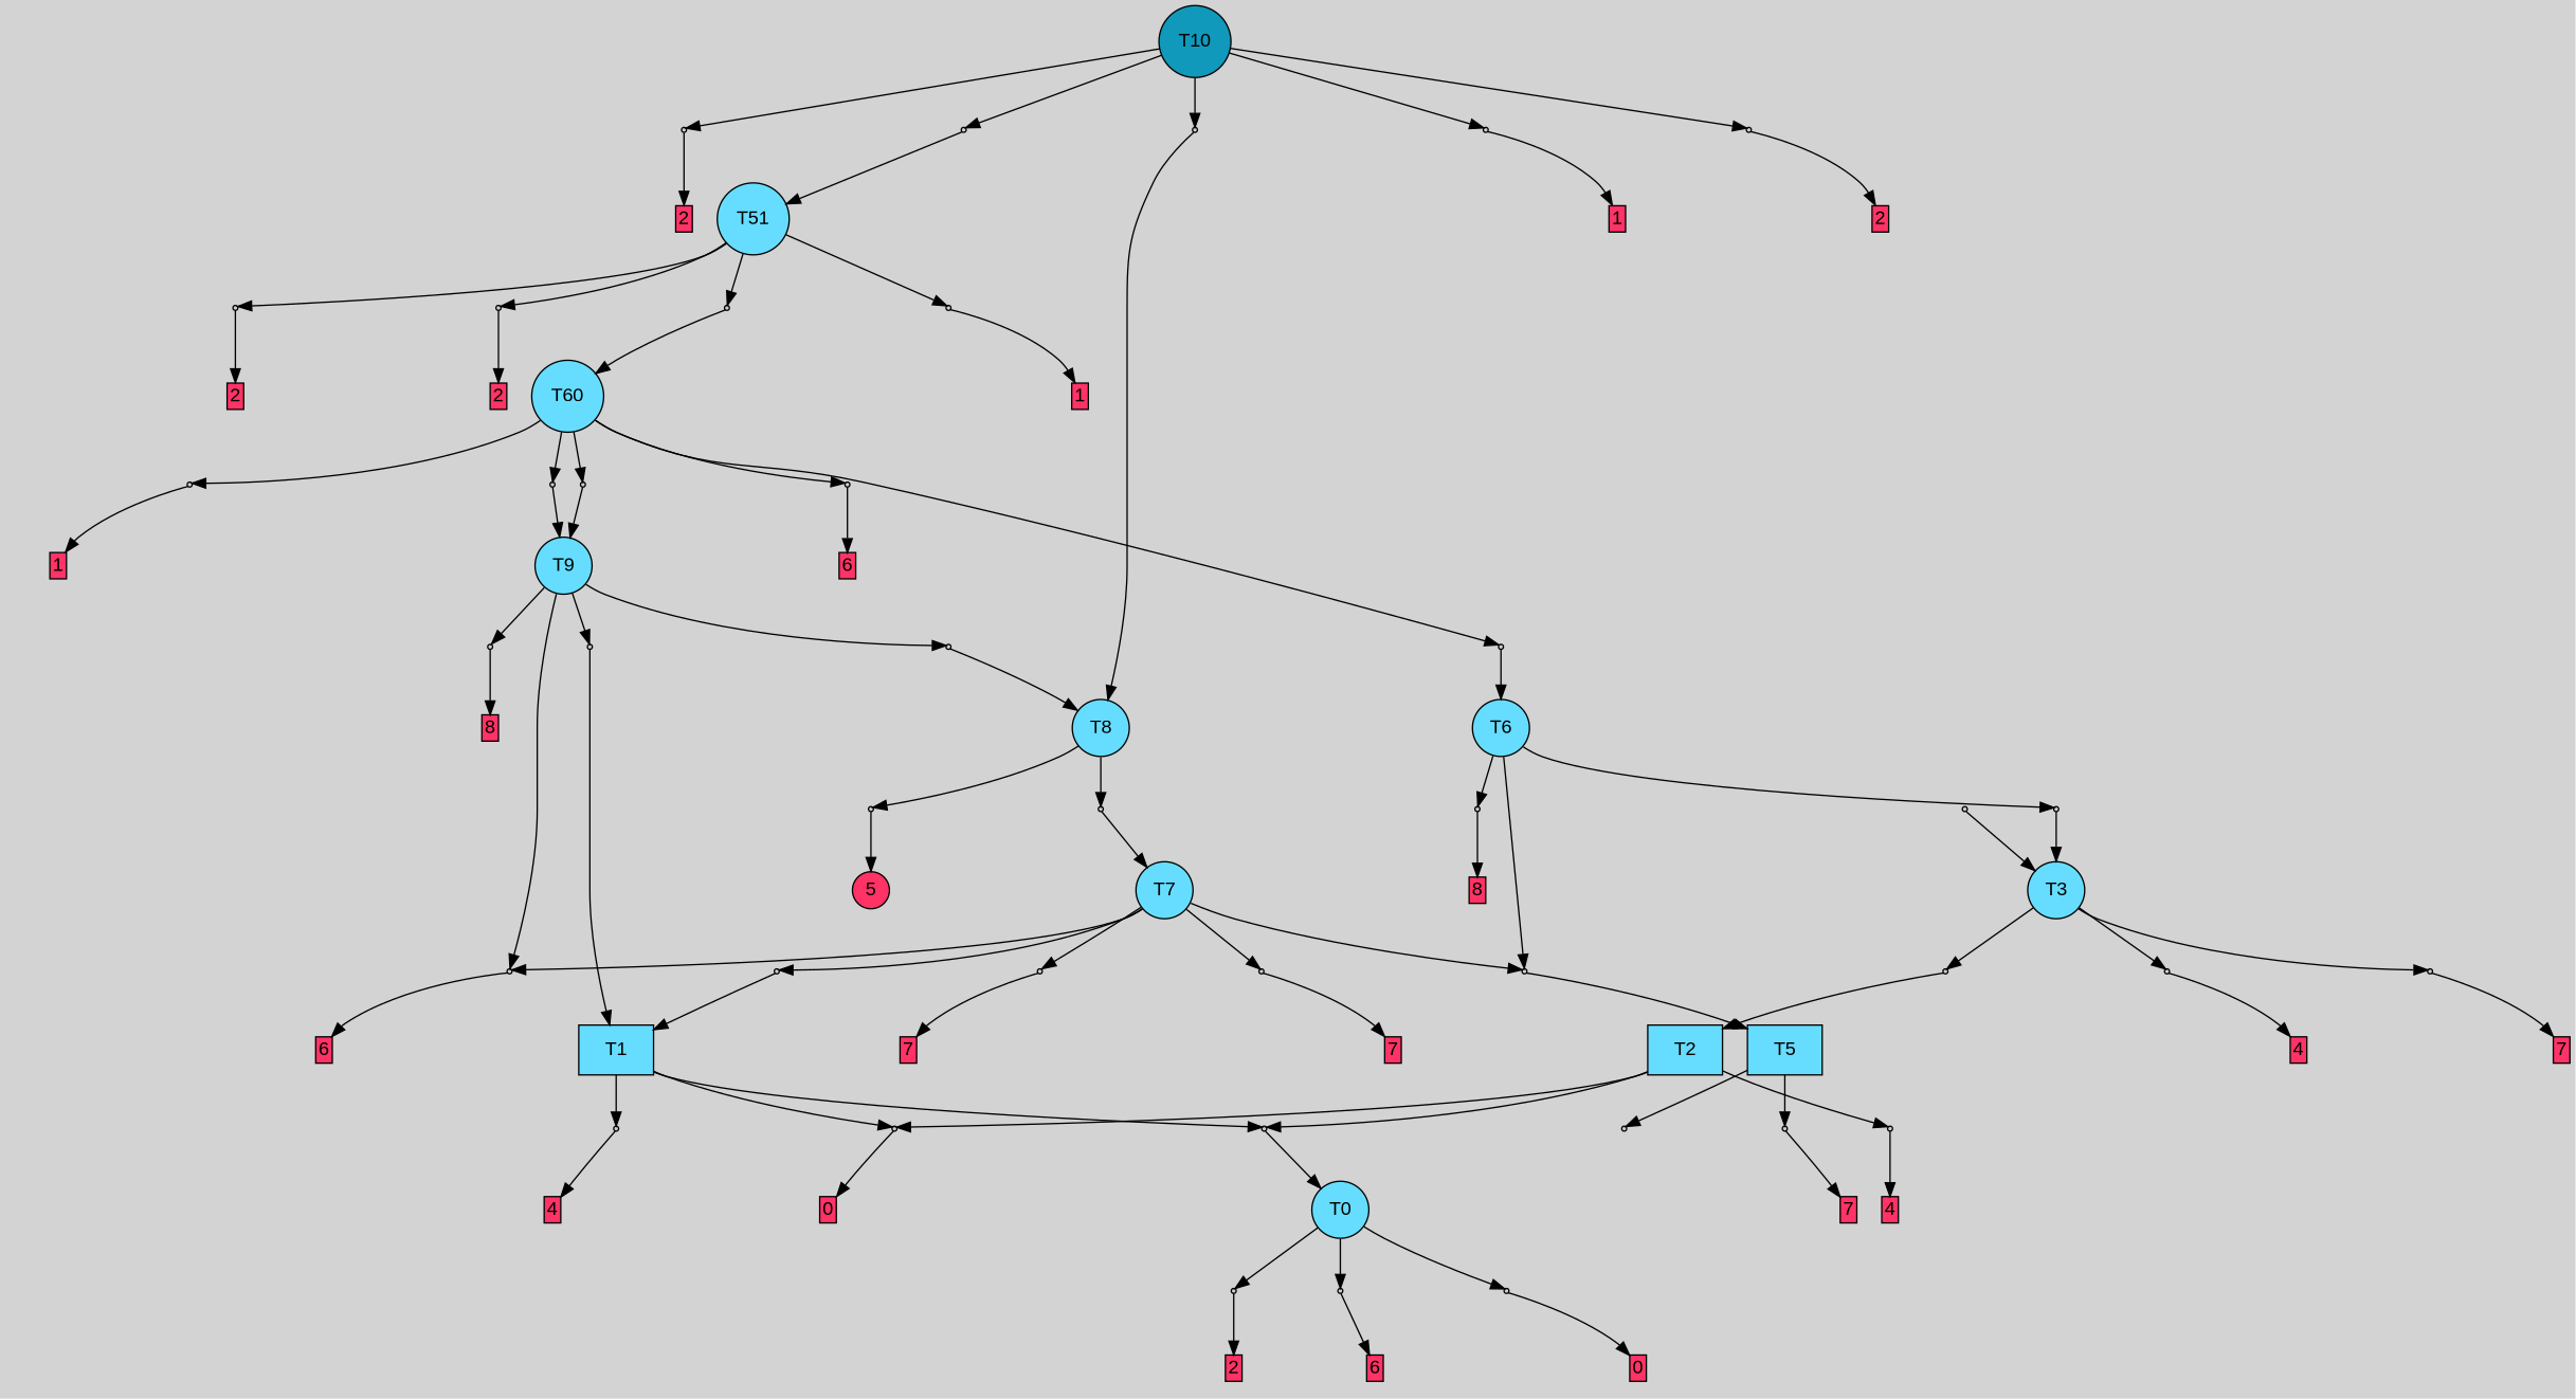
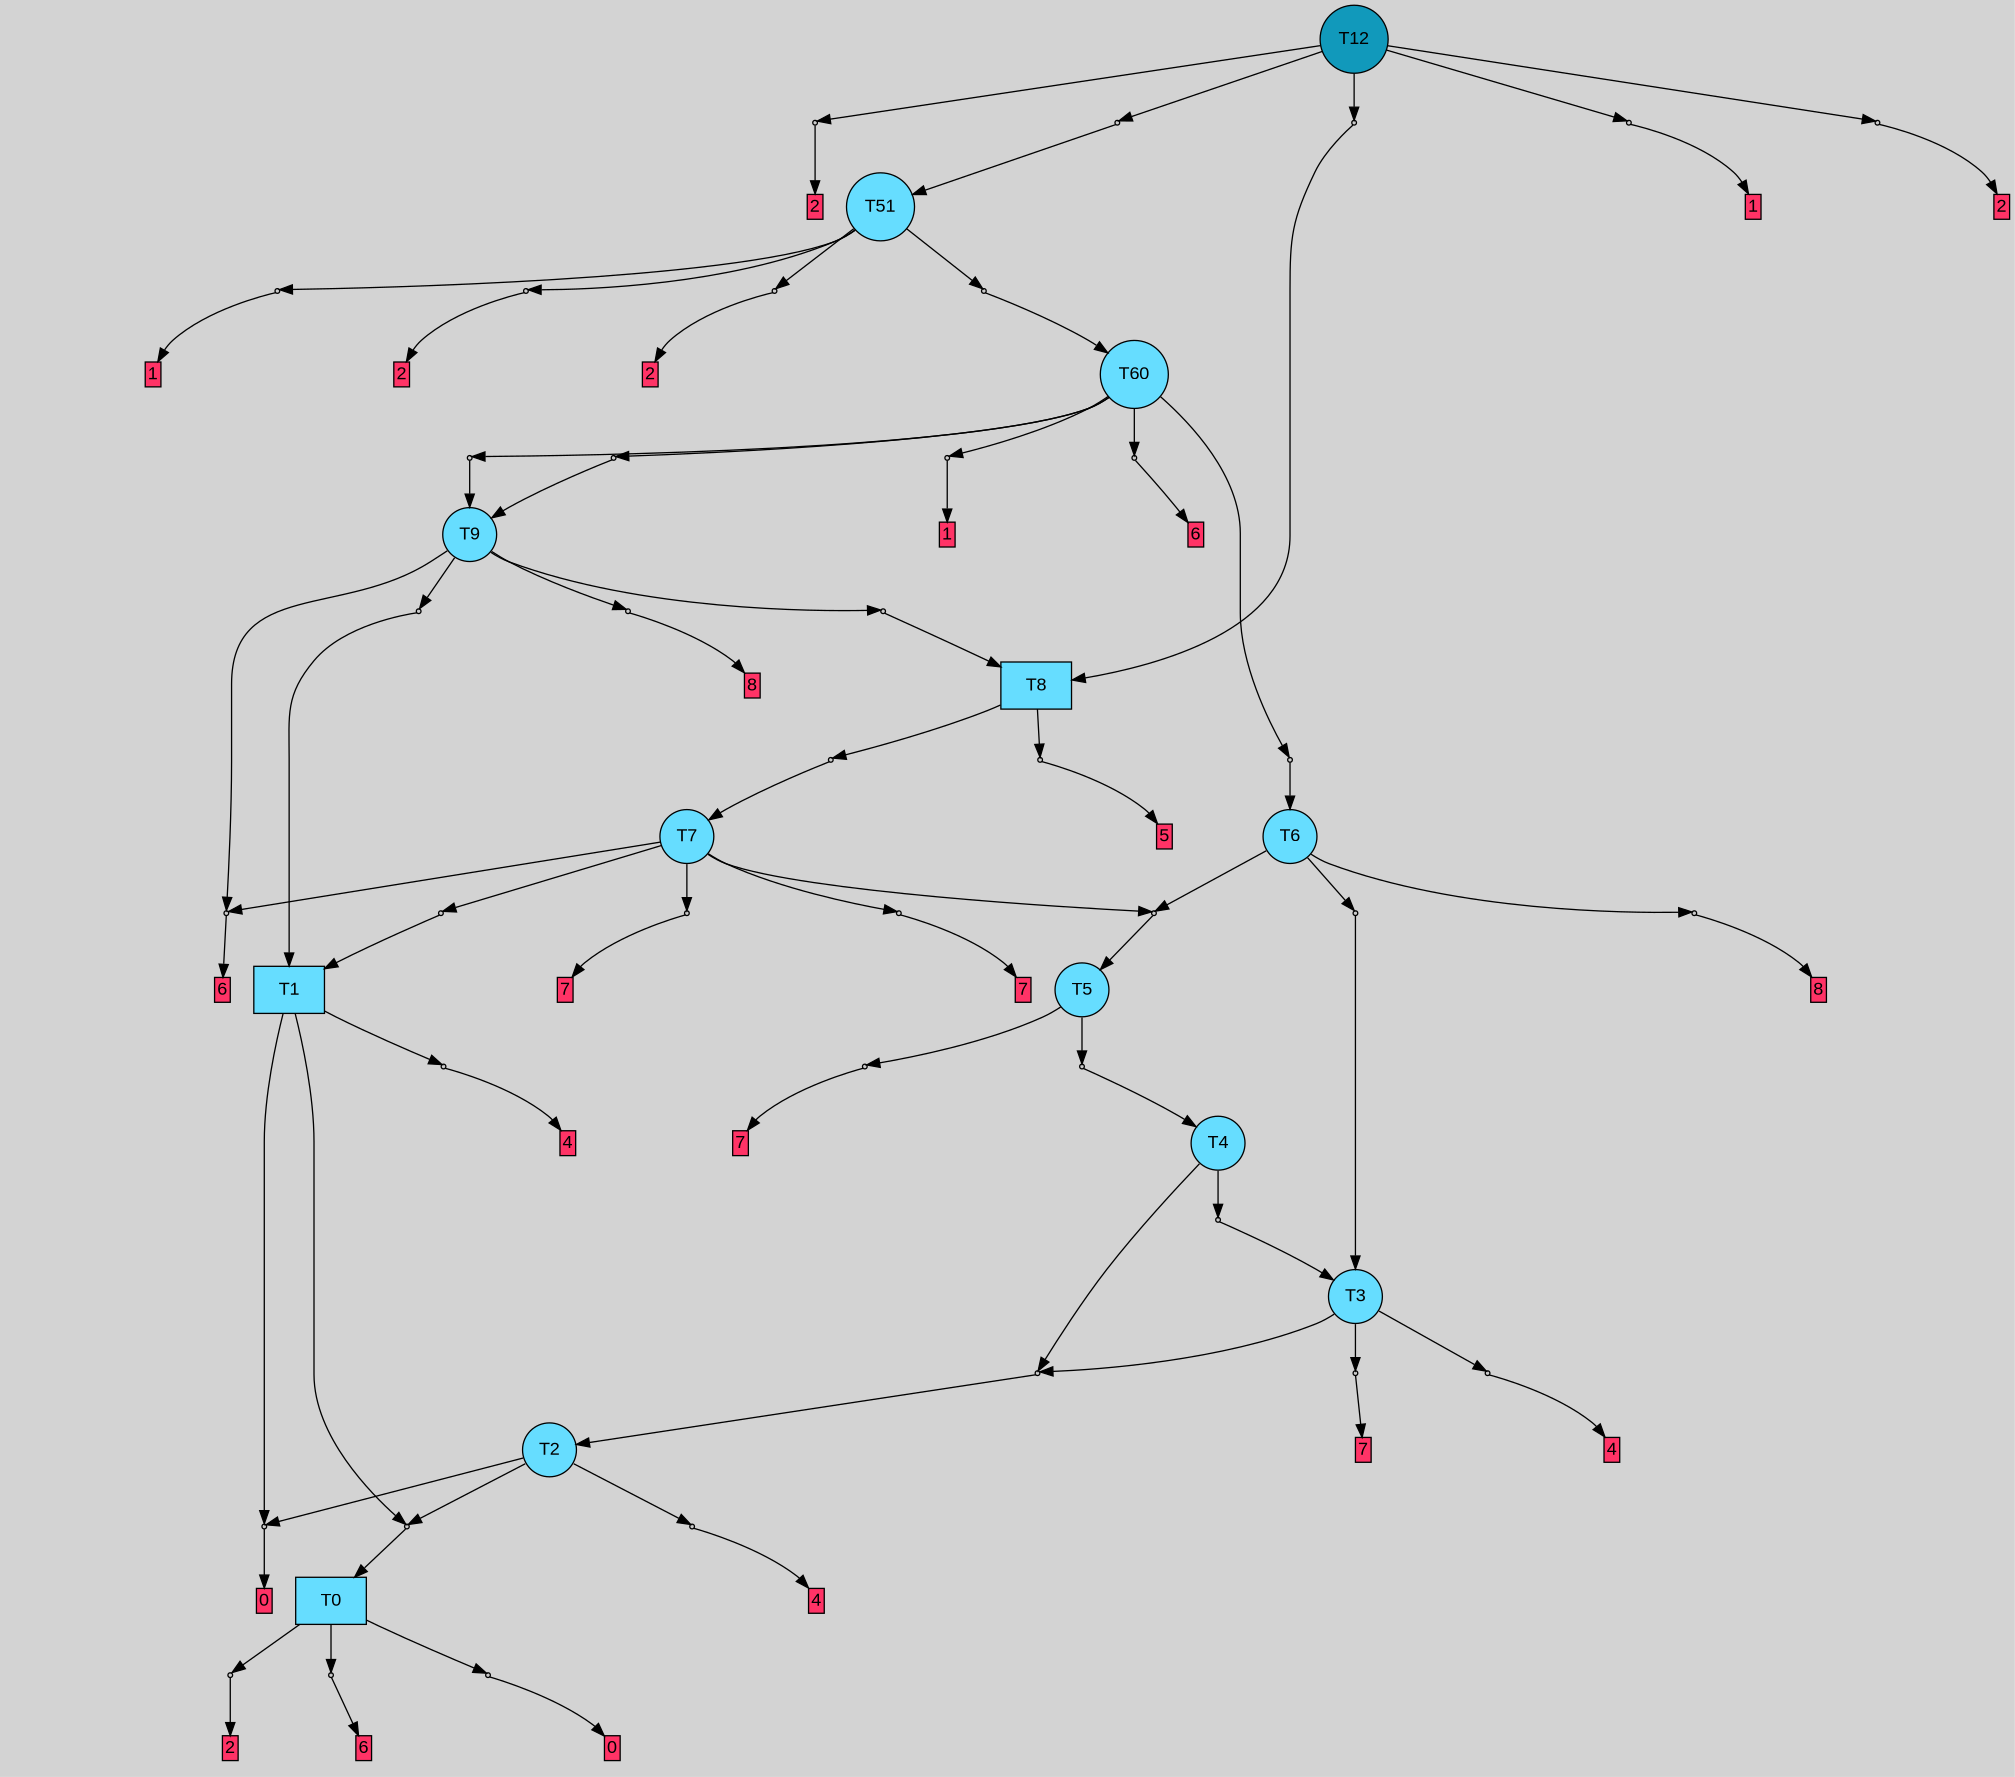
  digraph {
    bgcolor=lightgray
    fontname="Liberation Sans"
    node [fontname="Liberation Sans" shape=box style=filled]
    edge [fontname="Liberation Sans"]
-   T12 [fillcolor="#1199bb" shape=circle label=T10]
+   T12 [fillcolor="#1199bb" shape=circle]
    P34 [fillcolor="#cccccc" shape=point]
    P35 [fillcolor="#cccccc" shape=point]
    P36 [fillcolor="#cccccc" shape=point]
    P37 [fillcolor="#cccccc" shape=point]
    P38 [fillcolor="#cccccc" shape=point]
-   T0 [fillcolor="#66ddff" shape=circle]
+   T0 [fillcolor="#66ddff"]
    P0 [fillcolor="#cccccc" shape=point]
    P1 [fillcolor="#cccccc" shape=point]
    P2 [fillcolor="#cccccc" shape=point]
    n11 [label="4|0&1|2#2|2#1|6#3|5&#92;n" style=invis]
    n12 [fillcolor="#ff3366" height=0 label=2 margin=0.03 width=0]
    I1 [style=invis]
    n14 [fillcolor="#ff3366" height=0 label=6 margin=0.03 width=0]
    n15 [label="0|0&3|5#1|4#2|5#2|2&#92;n" style=invis]
    n16 [fillcolor="#ff3366" height=0 label=0 margin=0.03 width=0]
    T1 [fillcolor="#66ddff"]
    P3 [fillcolor="#cccccc" shape=point]
    P4 [fillcolor="#cccccc" shape=point]
    P5 [fillcolor="#cccccc" shape=point]
    n21 [label="0|0&3|5#1|0#2|3#2|2&#92;n" style=invis]
    n22 [fillcolor="#ff3366" height=0 label=0 margin=0.03 width=0]
    n23 [label="4|2&3|5#3|1#2|3#3|6&#92;n3|0&0|2#0|3#4|5#2|4&#92;n" style=invis]
    n24 [label="6|0&0|4#0|5#2|1#2|0&#92;n" style=invis]
    n25 [fillcolor="#ff3366" height=0 label=4 margin=0.03 width=0]
-   T2 [fillcolor="#66ddff"]
+   T2 [fillcolor="#66ddff" shape=circle]
    P6 [fillcolor="#cccccc" shape=point]
    n28 [label="6|0&0|4#0|5#2|1#2|0&#92;n" style=invis]
    n29 [fillcolor="#ff3366" height=0 label=4 margin=0.03 width=0]
    T3 [fillcolor="#66ddff" shape=circle]
    P7 [fillcolor="#cccccc" shape=point]
    P8 [fillcolor="#cccccc" shape=point]
    P9 [fillcolor="#cccccc" shape=point]
    n34 [label="1|0&4|3#0|0#0|6#1|0&#92;n" style=invis]
    n35 [fillcolor="#ff3366" height=0 label=4 margin=0.03 width=0]
    n36 [label="0|0&4|0#0|3#1|4#1|5&#92;n" style=invis]
    n37 [label="2|3&4|6#3|1#0|1#2|0&#92;n1|0&2|4#0|3#2|2#3|4&#92;n" style=invis]
    n38 [fillcolor="#ff3366" height=0 label=7 margin=0.03 width=0]
+   T4 [fillcolor="#66ddff" shape=circle]
    P10 [fillcolor="#cccccc" shape=point]
    n41 [label="5|1&0|0#0|6#0|0#3|2&#92;n1|0&4|7#0|1#1|3#1|4&#92;n" style=invis]
-   T5 [fillcolor="#66ddff"]
+   T5 [fillcolor="#66ddff" shape=circle]
    P11 [fillcolor="#cccccc" shape=point]
    P12 [fillcolor="#cccccc" shape=point]
    n45 [label="2|3&4|6#3|1#0|6#2|0&#92;n1|0&2|4#0|3#2|2#3|4&#92;n" style=invis]
    n46 [fillcolor="#ff3366" height=0 label=7 margin=0.03 width=0]
    n47 [label="1|0&4|3#0|0#0|6#1|0&#92;n" style=invis]
    T6 [fillcolor="#66ddff" shape=circle]
    P13 [fillcolor="#cccccc" shape=point]
    P14 [fillcolor="#cccccc" shape=point]
    P15 [fillcolor="#cccccc" shape=point]
    n52 [label="6|0&3|4#4|0#1|4#4|5&#92;n" style=invis]
    n53 [fillcolor="#ff3366" height=0 label=8 margin=0.03 width=0]
    n54 [label="0|0&4|0#2|0#4|3#4|1&#92;n" style=invis]
    n55 [label="5|1&0|0#0|6#0|0#3|2&#92;n1|0&4|7#0|1#1|3#1|4&#92;n" style=invis]
    T7 [fillcolor="#66ddff" shape=circle]
    P16 [fillcolor="#cccccc" shape=point]
    P17 [fillcolor="#cccccc" shape=point]
    P18 [fillcolor="#cccccc" shape=point]
    P19 [fillcolor="#cccccc" shape=point]
    n61 [label="2|2&3|7#1|7#2|2#2|6&#92;n0|0&0|6#0|2#2|4#3|1&#92;n" style=invis]
    n62 [fillcolor="#ff3366" height=0 label=7 margin=0.03 width=0]
    n63 [label="2|0&3|0#1|3#1|6#1|7&#92;n" style=invis]
    n64 [label="2|0&3|1#3|2#0|0#1|2&#92;n" style=invis]
    n65 [fillcolor="#ff3366" height=0 label=6 margin=0.03 width=0]
    n66 [label="4|0&2|7#4|2#2|7#2|4&#92;n" style=invis]
    n67 [fillcolor="#ff3366" height=0 label=7 margin=0.03 width=0]
-   T8 [fillcolor="#66ddff" shape=circle]
+   T8 [fillcolor="#66ddff"]
    P20 [fillcolor="#cccccc" shape=point]
    P21 [fillcolor="#cccccc" shape=point]
    n71 [label="6|0&2|2#3|7#2|6#2|5&#92;n" style=invis]
    n72 [label="6|0&1|2#4|6#4|6#4|3&#92;n" style=invis]
-   n73 [fillcolor="#ff3366" height=0 label=5 margin=0.03 shape=circle width=0]
+   n73 [fillcolor="#ff3366" height=0 label=5 margin=0.03 width=0]
    T9 [fillcolor="#66ddff" shape=circle]
    P22 [fillcolor="#cccccc" shape=point]
    P23 [fillcolor="#cccccc" shape=point]
    P24 [fillcolor="#cccccc" shape=point]
    n78 [label="2|0&3|0#1|3#1|6#1|7&#92;n" style=invis]
    n79 [label="7|5&0|5#2|2#2|7#1|2&#92;n7|0&3|3#2|2#4|1#0|5&#92;n" style=invis]
    n80 [label="6|0&3|4#4|0#1|4#4|5&#92;n" style=invis]
    n81 [fillcolor="#ff3366" height=0 label=8 margin=0.03 width=0]
    n82 [fillcolor="#66ddff" label=T60 shape=circle]
    P25 [fillcolor="#cccccc" shape=point]
    P26 [fillcolor="#cccccc" shape=point]
    P27 [fillcolor="#cccccc" shape=point]
    P28 [fillcolor="#cccccc" shape=point]
    P29 [fillcolor="#cccccc" shape=point]
    n88 [label="7|0&4|3#4|4#2|1#1|3&#92;n" style=invis]
    n89 [label="0|0&0|5#3|5#2|6#4|4&#92;n2|0&2|5#0|0#0|1#4|2&#92;n" style=invis]
    n90 [fillcolor="#ff3366" height=0 label=1 margin=0.03 width=0]
    n91 [label="7|0&4|4#2|1#1|5#0|5&#92;n" style=invis]
    n92 [fillcolor="#ff3366" height=0 label=6 margin=0.03 width=0]
    n93 [label="3|0&4|7#3|2#1|7#4|5&#92;n" style=invis]
    n94 [label="2|0&3|7#2|4#3|2#3|4&#92;n" style=invis]
    n95 [fillcolor="#66ddff" label=T51 shape=circle]
    P30 [fillcolor="#cccccc" shape=point]
    P31 [fillcolor="#cccccc" shape=point]
    P32 [fillcolor="#cccccc" shape=point]
    P33 [fillcolor="#cccccc" shape=point]
    n100 [label="7|0&3|4#1|7#4|3#1|0&#92;n" style=invis]
    n101 [fillcolor="#ff3366" height=0 label=2 margin=0.03 width=0]
    n102 [label="0|0&0|5#3|5#2|6#4|4&#92;n2|0&2|1#0|0#0|1#4|2&#92;n" style=invis]
    n103 [fillcolor="#ff3366" height=0 label=1 margin=0.03 width=0]
    n104 [label="4|7&2|4#1|0#2|6#1|4&#92;n7|0&1|4#0|7#4|3#1|1&#92;n" style=invis]
    n105 [fillcolor="#ff3366" height=0 label=2 margin=0.03 width=0]
    n106 [label="1|0&4|1#0|3#1|7#3|7&#92;n" style=invis]
    n107 [label="1|0&1|0#4|3#2|4#3|5&#92;n" style=invis]
    n108 [fillcolor="#ff3366" height=0 label=2 margin=0.03 width=0]
    n109 [label="4|5&0|3#4|5#2|6#1|5&#92;n6|6&0|5#4|5#0|0#3|3&#92;n1|0&4|1#0|6#1|7#3|7&#92;n" style=invis]
    n110 [label="0|0&0|5#3|5#2|6#4|4&#92;n2|0&2|5#0|0#0|1#4|2&#92;n" style=invis]
    n111 [fillcolor="#ff3366" height=0 label=1 margin=0.03 width=0]
    n112 [label="3|3&4|3#3|5#3|2#0|6&#92;n1|0&3|6#0|3#4|6#0|3&#92;n" style=invis]
    n113 [label="1|0&1|4#4|3#0|4#3|3&#92;n" style=invis]
    n114 [fillcolor="#ff3366" height=0 label=2 margin=0.03 width=0]
    subgraph sub_1 {
      rank=same
      T12
    }
    T12 -> P34
    T12 -> P35
    T12 -> P36
    T12 -> P37
    T12 -> P38
    P34 -> n107 [style=invis]
    P34 -> n108
    P35 -> n95
    P35 -> n109 [style=invis]
    P36 -> n110 [style=invis]
    P36 -> n111
    P37 -> T8
    P37 -> n112 [style=invis]
    P38 -> n113 [style=invis]
    P38 -> n114
    T0 -> P0
    T0 -> P1
    T0 -> P2
    P0 -> n11 [style=invis]
    P0 -> n12
    P1 -> I1 [style=invis]
    P1 -> n14
    P2 -> n15 [style=invis]
    P2 -> n16
    T1 -> P3
    T1 -> P4
    T1 -> P5
    P3 -> n21 [style=invis]
    P3 -> n22
    P4 -> T0
    P4 -> n23 [style=invis]
    P5 -> n24 [style=invis]
    P5 -> n25
    T2 -> P3
    T2 -> P4
    T2 -> P6
    P6 -> n28 [style=invis]
    P6 -> n29
    T3 -> P7
    T3 -> P8
    T3 -> P9
    P7 -> n34 [style=invis]
    P7 -> n35
    P8 -> T2
    P8 -> n36 [style=invis]
    P9 -> n37 [style=invis]
    P9 -> n38
+   T4 -> P8
+   T4 -> P10
    P10 -> T3
    P10 -> n41 [style=invis]
    T5 -> P11
    T5 -> P12
    P11 -> n45 [style=invis]
    P11 -> n46
+   P12 -> T4
    P12 -> n47 [style=invis]
    T6 -> P13
    T6 -> P14
    T6 -> P15
    P13 -> n52 [style=invis]
    P13 -> n53
    P14 -> T5
    P14 -> n54 [style=invis]
    P15 -> T3
    P15 -> n55 [style=invis]
    T7 -> P14
    T7 -> P16
    T7 -> P17
    T7 -> P18
    T7 -> P19
    P16 -> n61 [style=invis]
    P16 -> n62
    P17 -> T1
    P17 -> n63 [style=invis]
    P18 -> n64 [style=invis]
    P18 -> n65
    P19 -> n66 [style=invis]
    P19 -> n67
    T8 -> P20
    T8 -> P21
    P20 -> T7
    P20 -> n71 [style=invis]
    P21 -> n72 [style=invis]
    P21 -> n73
    T9 -> P18
    T9 -> P22
    T9 -> P23
    T9 -> P24
    P22 -> T1
    P22 -> n78 [style=invis]
    P23 -> T8
    P23 -> n79 [style=invis]
    P24 -> n80 [style=invis]
    P24 -> n81
    n82 -> P25
    n82 -> P26
    n82 -> P27
    n82 -> P28
    n82 -> P29
    P25 -> T9
    P25 -> n88 [style=invis]
    P26 -> n89 [style=invis]
    P26 -> n90
    P27 -> n91 [style=invis]
    P27 -> n92
    P28 -> T9
    P28 -> n93 [style=invis]
    P29 -> T6
    P29 -> n94 [style=invis]
    n95 -> P30
    n95 -> P31
    n95 -> P32
    n95 -> P33
    P30 -> n100 [style=invis]
    P30 -> n101
    P31 -> n102 [style=invis]
    P31 -> n103
    P32 -> n104 [style=invis]
    P32 -> n105
    P33 -> n82
    P33 -> n106 [style=invis]
  }
